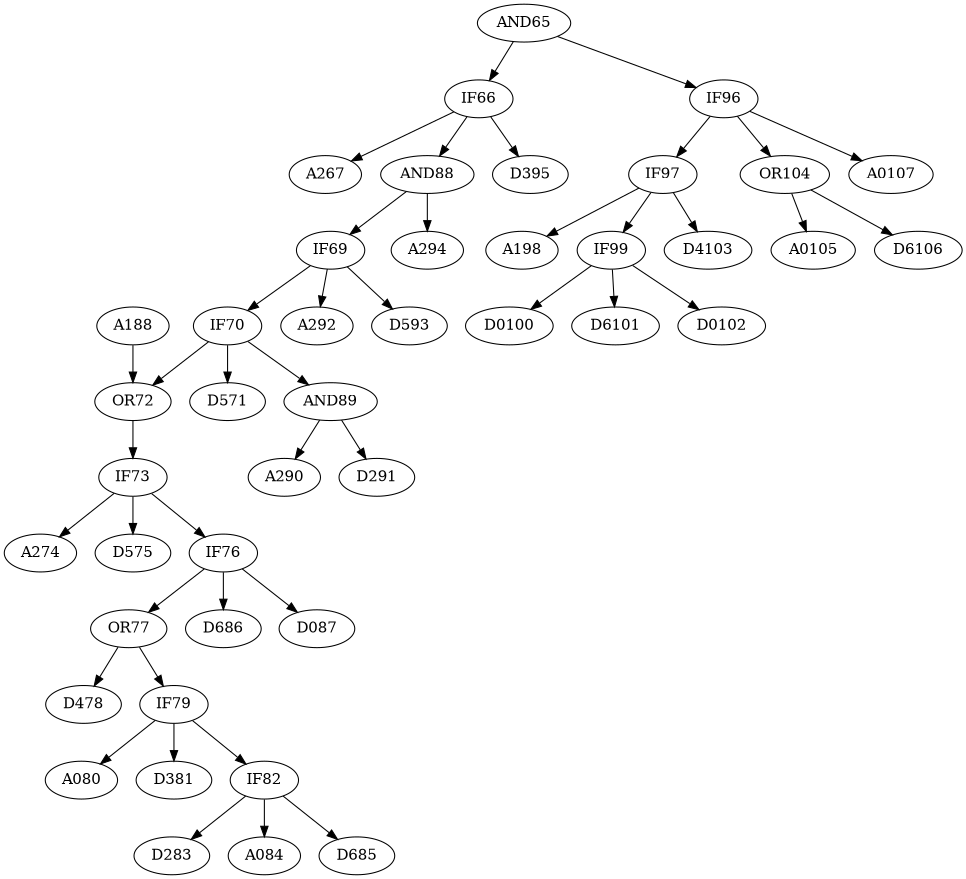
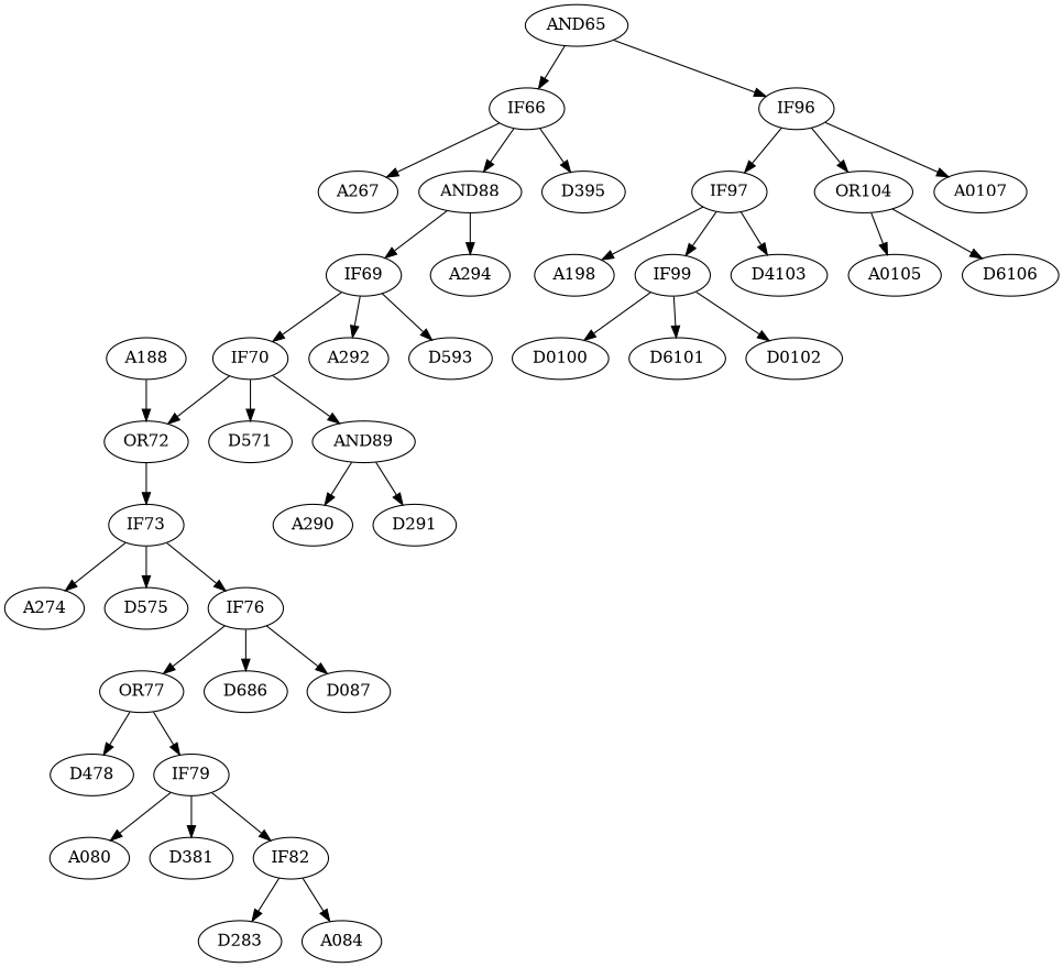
  digraph {
    IF66
    A267
    n3 [label=AND88]
    D395
    IF69
    A294
    IF70
    D571
    OR72
    AND89
    IF73
    A290
    D291
    A274
    D575
    IF76
    OR77
    D686
    D087
    D478
    IF79
    A080
    D381
    IF82
    D283
    A084
-   D685
    A188
    A292
    D593
    AND65
    IF96
    IF97
    OR104
    A0107
    A198
    IF99
    D4103
    D0100
    D6101
    D0102
    A0105
    D6106
    IF66 -> A267
    IF66 -> n3
    IF66 -> D395
    n3 -> IF69
    n3 -> A294
    IF69 -> IF70
    IF69 -> A292
    IF69 -> D593
    IF70 -> D571
    IF70 -> OR72
    IF70 -> AND89
    OR72 -> IF73
    AND89 -> A290
    AND89 -> D291
    IF73 -> A274
    IF73 -> D575
    IF73 -> IF76
    IF76 -> OR77
    IF76 -> D686
    IF76 -> D087
    OR77 -> D478
    OR77 -> IF79
    IF79 -> A080
    IF79 -> D381
    IF79 -> IF82
    IF82 -> D283
    IF82 -> A084
-   IF82 -> D685
    A188 -> OR72
    AND65 -> IF66
    AND65 -> IF96
    IF96 -> IF97
    IF96 -> OR104
    IF96 -> A0107
    IF97 -> A198
    IF97 -> IF99
    IF97 -> D4103
    OR104 -> A0105
    OR104 -> D6106
    IF99 -> D0100
    IF99 -> D6101
    IF99 -> D0102
  }
